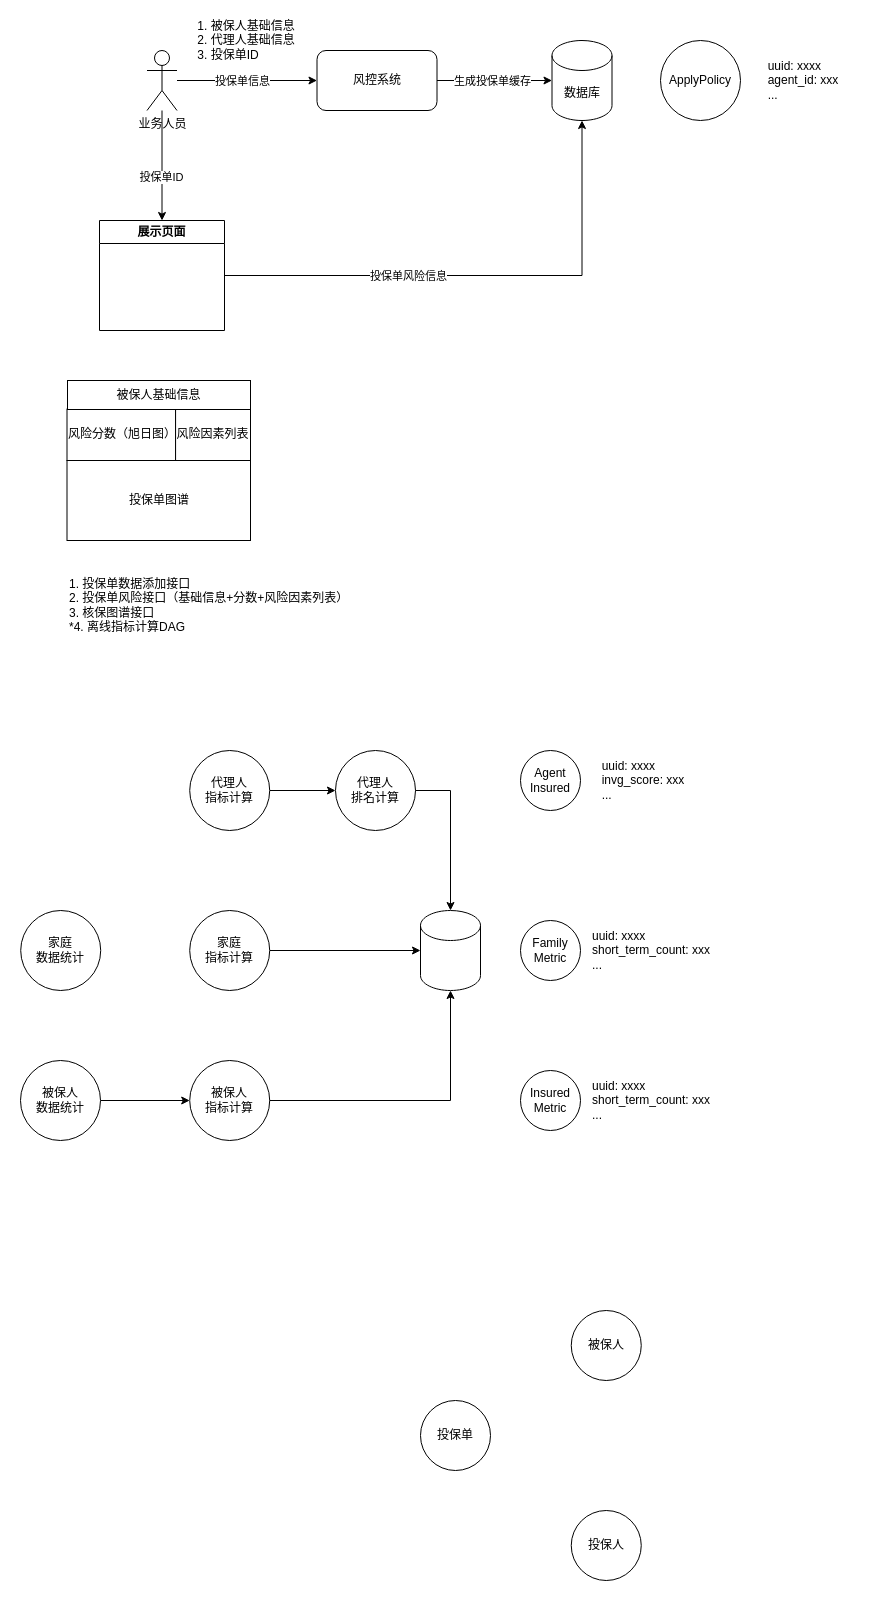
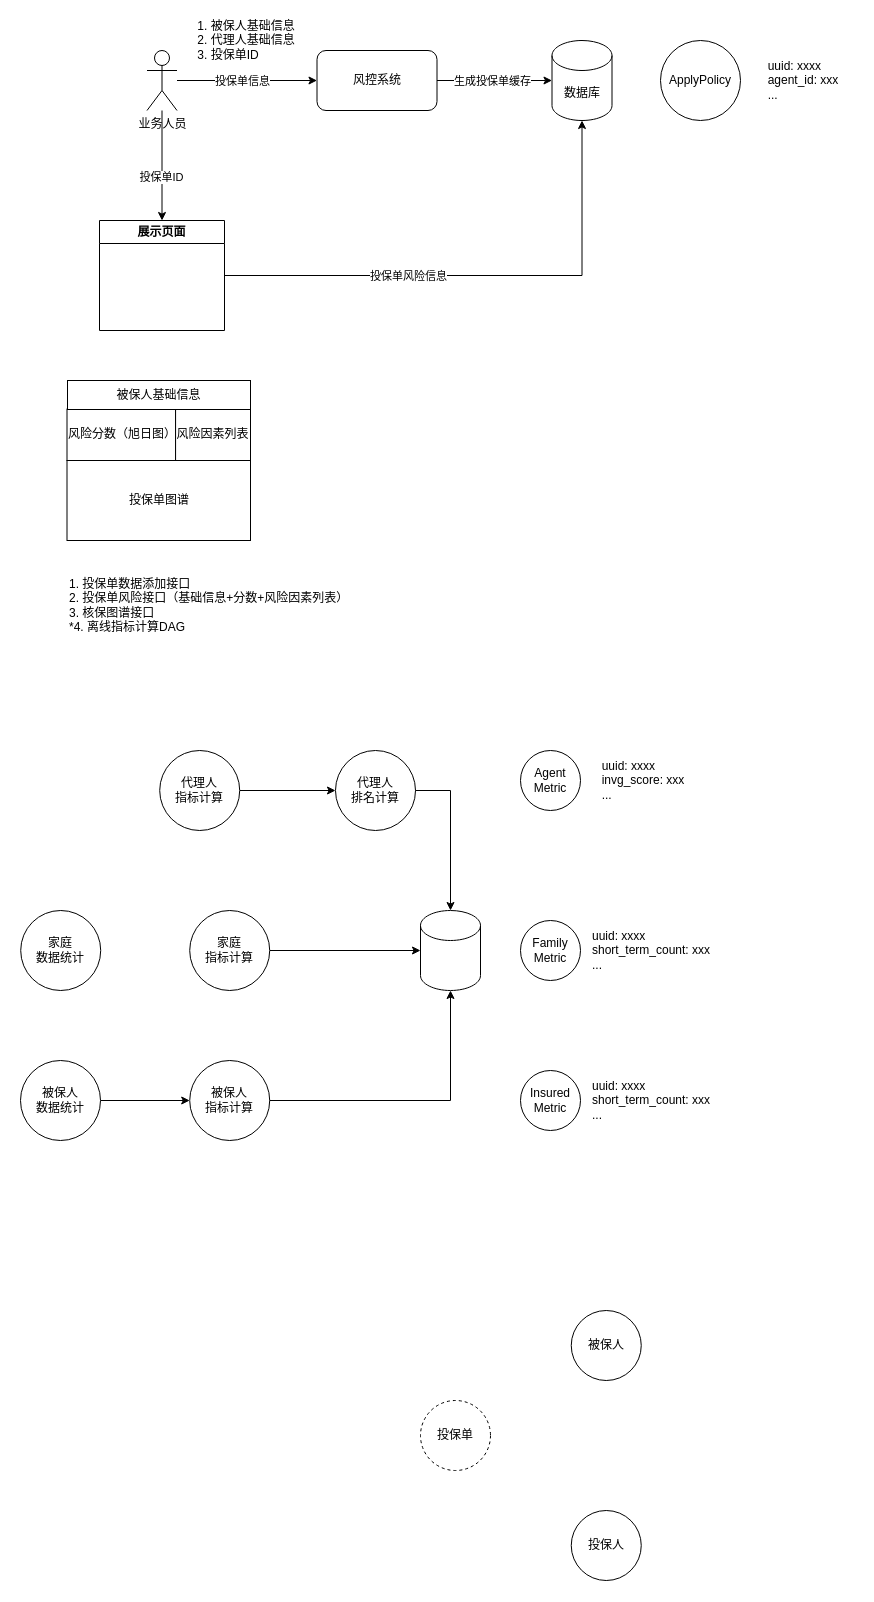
  <mxCell id="0" />
  <mxCell id="1" parent="0" />
  <mxCell id="2" style="edgeStyle=orthogonalEdgeStyle;rounded=0;orthogonalLoop=1;jettySize=auto;html=1;" parent="1" source="6" target="9" edge="1"><mxGeometry relative="1" as="geometry" /></mxCell>
  <mxCell id="3" value="投保单信息" style="edgeLabel;html=1;align=center;verticalAlign=middle;resizable=0;points=[];" parent="2" vertex="1" connectable="0"><mxGeometry x="-0.329" relative="1" as="geometry"><mxPoint x="18" as="offset" /></mxGeometry></mxCell>
  <mxCell id="4" style="edgeStyle=orthogonalEdgeStyle;rounded=0;orthogonalLoop=1;jettySize=auto;html=1;" parent="1" source="6" target="12" edge="1"><mxGeometry relative="1" as="geometry" /></mxCell>
  <mxCell id="5" value="投保单ID" style="edgeLabel;html=1;align=center;verticalAlign=middle;resizable=0;points=[];" parent="4" vertex="1" connectable="0"><mxGeometry x="0.173" y="-1" relative="1" as="geometry"><mxPoint y="1" as="offset" /></mxGeometry></mxCell>
  <mxCell id="6" value="业务人员" style="shape=umlActor;verticalLabelPosition=bottom;verticalAlign=top;html=1;outlineConnect=0;" parent="1" vertex="1"><mxGeometry x="146.5" y="50" width="30" height="60" as="geometry" /></mxCell>
  <mxCell id="7" style="edgeStyle=orthogonalEdgeStyle;rounded=0;orthogonalLoop=1;jettySize=auto;html=1;" parent="1" source="9" target="10" edge="1"><mxGeometry relative="1" as="geometry" /></mxCell>
  <mxCell id="8" value="生成投保单缓存" style="edgeLabel;html=1;align=center;verticalAlign=middle;resizable=0;points=[];" parent="7" vertex="1" connectable="0"><mxGeometry x="-0.478" relative="1" as="geometry"><mxPoint x="25" as="offset" /></mxGeometry></mxCell>
  <mxCell id="9" value="风控系统" style="rounded=1;whiteSpace=wrap;html=1;" parent="1" vertex="1"><mxGeometry x="316.5" y="50" width="120" height="60" as="geometry" /></mxCell>
  <mxCell id="10" value="数据库" style="shape=cylinder3;whiteSpace=wrap;html=1;boundedLbl=1;backgroundOutline=1;size=15;" parent="1" vertex="1"><mxGeometry x="551.5" y="40" width="60" height="80" as="geometry" /></mxCell>
  <mxCell id="11" value="1. 被保人基础信息&lt;br&gt;&lt;div style=&quot;text-align: left;&quot;&gt;&lt;span style=&quot;background-color: initial;&quot;&gt;2. 代理人基础信息&lt;/span&gt;&lt;/div&gt;&lt;div style=&quot;text-align: left;&quot;&gt;&lt;span style=&quot;background-color: initial;&quot;&gt;3. 投保单ID&lt;/span&gt;&lt;/div&gt;" style="text;html=1;strokeColor=none;fillColor=none;align=center;verticalAlign=middle;whiteSpace=wrap;rounded=0;" parent="1" vertex="1"><mxGeometry x="190" y="20" width="111.5" height="40" as="geometry" /></mxCell>
  <mxCell id="12" value="展示页面" style="swimlane;whiteSpace=wrap;html=1;" parent="1" vertex="1"><mxGeometry x="99" y="220" width="125" height="110" as="geometry" /></mxCell>
  <mxCell id="13" style="edgeStyle=orthogonalEdgeStyle;rounded=0;orthogonalLoop=1;jettySize=auto;html=1;entryX=0.5;entryY=1;entryDx=0;entryDy=0;entryPerimeter=0;" parent="1" source="12" target="10" edge="1"><mxGeometry relative="1" as="geometry" /></mxCell>
  <mxCell id="14" value="投保单风险信息" style="edgeLabel;html=1;align=center;verticalAlign=middle;resizable=0;points=[];" parent="13" vertex="1" connectable="0"><mxGeometry x="-0.44" relative="1" as="geometry"><mxPoint x="39" as="offset" /></mxGeometry></mxCell>
  <mxCell id="15" value="1. 投保单数据添加接口&lt;br&gt;2. 投保单风险接口（基础信息+分数+风险因素列表）&lt;br&gt;3. 核保图谱接口&lt;br&gt;*4. 离线指标计算DAG" style="text;html=1;strokeColor=none;fillColor=none;align=left;verticalAlign=middle;whiteSpace=wrap;rounded=0;" parent="1" vertex="1"><mxGeometry x="66.5" y="570" width="313.5" height="70" as="geometry" /></mxCell>
  <mxCell id="16" value="风险分数（旭日图）" style="rounded=0;whiteSpace=wrap;html=1;" parent="1" vertex="1"><mxGeometry x="66.5" y="408.57" width="108.571" height="51.429" as="geometry" /></mxCell>
  <mxCell id="17" value="风险因素列表" style="rounded=0;whiteSpace=wrap;html=1;" parent="1" vertex="1"><mxGeometry x="175.07" y="408.57" width="74.93" height="51.43" as="geometry" /></mxCell>
  <mxCell id="18" value="投保单图谱" style="rounded=0;whiteSpace=wrap;html=1;" parent="1" vertex="1"><mxGeometry x="66.5" y="460" width="183.5" height="80" as="geometry" /></mxCell>
  <mxCell id="19" value="被保人基础信息" style="rounded=0;whiteSpace=wrap;html=1;" parent="1" vertex="1"><mxGeometry x="67" y="380" width="183" height="29" as="geometry" /></mxCell>
  <mxCell id="20" value="家庭&lt;br&gt;数据统计" style="ellipse;whiteSpace=wrap;html=1;aspect=fixed;" parent="1" vertex="1"><mxGeometry x="20.21" y="910" width="80" height="80" as="geometry" /></mxCell>
  <mxCell id="21" style="edgeStyle=orthogonalEdgeStyle;rounded=0;orthogonalLoop=1;jettySize=auto;html=1;entryX=0;entryY=0.5;entryDx=0;entryDy=0;" parent="1" source="22" target="27" edge="1"><mxGeometry relative="1" as="geometry" /></mxCell>
  <mxCell id="22" value="被保人&lt;br&gt;数据统计" style="ellipse;whiteSpace=wrap;html=1;aspect=fixed;" parent="1" vertex="1"><mxGeometry x="20" y="1060" width="80" height="80" as="geometry" /></mxCell>
  <mxCell id="23" style="edgeStyle=orthogonalEdgeStyle;rounded=0;orthogonalLoop=1;jettySize=auto;html=1;entryX=0;entryY=0.5;entryDx=0;entryDy=0;" parent="1" source="24" target="28" edge="1"><mxGeometry relative="1" as="geometry" /></mxCell>
- <mxCell id="24" value="代理人&lt;br&gt;指标计算" style="ellipse;whiteSpace=wrap;html=1;aspect=fixed;" parent="1" vertex="1"><mxGeometry x="189.21" y="750" width="80" height="80" as="geometry" /></mxCell>
+ <mxCell id="24" value="代理人&lt;br&gt;指标计算" style="ellipse;whiteSpace=wrap;html=1;aspect=fixed;" parent="1" vertex="1"><mxGeometry x="159.21" y="750" width="80" height="80" as="geometry" /></mxCell>
  <mxCell id="25" style="edgeStyle=orthogonalEdgeStyle;rounded=0;orthogonalLoop=1;jettySize=auto;html=1;" parent="1" source="26" target="29" edge="1"><mxGeometry relative="1" as="geometry" /></mxCell>
  <mxCell id="26" value="家庭&lt;br&gt;指标计算" style="ellipse;whiteSpace=wrap;html=1;aspect=fixed;" parent="1" vertex="1"><mxGeometry x="189.21" y="910" width="80" height="80" as="geometry" /></mxCell>
  <mxCell id="27" value="被保人&lt;br&gt;指标计算" style="ellipse;whiteSpace=wrap;html=1;aspect=fixed;" parent="1" vertex="1"><mxGeometry x="189.21" y="1060" width="80" height="80" as="geometry" /></mxCell>
  <mxCell id="28" value="代理人&lt;br&gt;排名计算" style="ellipse;whiteSpace=wrap;html=1;aspect=fixed;" parent="1" vertex="1"><mxGeometry x="335" y="750" width="80" height="80" as="geometry" /></mxCell>
  <mxCell id="29" value="" style="shape=cylinder3;whiteSpace=wrap;html=1;boundedLbl=1;backgroundOutline=1;size=15;" parent="1" vertex="1"><mxGeometry x="420" y="910" width="60" height="80" as="geometry" /></mxCell>
  <mxCell id="30" style="edgeStyle=orthogonalEdgeStyle;rounded=0;orthogonalLoop=1;jettySize=auto;html=1;entryX=0.5;entryY=0;entryDx=0;entryDy=0;entryPerimeter=0;" parent="1" source="28" target="29" edge="1"><mxGeometry relative="1" as="geometry" /></mxCell>
  <mxCell id="31" style="edgeStyle=orthogonalEdgeStyle;rounded=0;orthogonalLoop=1;jettySize=auto;html=1;entryX=0.5;entryY=1;entryDx=0;entryDy=0;entryPerimeter=0;" parent="1" source="27" target="29" edge="1"><mxGeometry relative="1" as="geometry" /></mxCell>
  <mxCell id="32" value="" style="group" parent="1" vertex="1" connectable="0"><mxGeometry x="520" y="750" width="171.5" height="60" as="geometry" /></mxCell>
- <mxCell id="33" value="Agent&lt;br&gt;Insured" style="ellipse;whiteSpace=wrap;html=1;aspect=fixed;" parent="32" vertex="1"><mxGeometry width="60" height="60" as="geometry" /></mxCell>
+ <mxCell id="33" value="Agent&lt;br&gt;Metric" style="ellipse;whiteSpace=wrap;html=1;aspect=fixed;" parent="32" vertex="1"><mxGeometry width="60" height="60" as="geometry" /></mxCell>
  <mxCell id="34" value="&lt;div style=&quot;text-align: left;&quot;&gt;&lt;span style=&quot;background-color: initial;&quot;&gt;uuid: xxxx&lt;/span&gt;&lt;/div&gt;&lt;div style=&quot;text-align: left;&quot;&gt;&lt;span style=&quot;background-color: initial;&quot;&gt;invg_score: xxx&lt;/span&gt;&lt;/div&gt;&lt;div style=&quot;text-align: left;&quot;&gt;&lt;span style=&quot;background-color: initial;&quot;&gt;...&lt;/span&gt;&lt;/div&gt;" style="text;html=1;strokeColor=none;fillColor=none;align=center;verticalAlign=middle;whiteSpace=wrap;rounded=0;" parent="32" vertex="1"><mxGeometry x="73.5" y="15" width="98" height="30" as="geometry" /></mxCell>
  <mxCell id="35" value="" style="group" parent="1" vertex="1" connectable="0"><mxGeometry x="520" y="920" width="220" height="60" as="geometry" /></mxCell>
  <mxCell id="36" value="Family&lt;br&gt;Metric" style="ellipse;whiteSpace=wrap;html=1;aspect=fixed;" parent="35" vertex="1"><mxGeometry width="60" height="60" as="geometry" /></mxCell>
  <mxCell id="37" value="&lt;div style=&quot;text-align: left;&quot;&gt;&lt;span style=&quot;background-color: initial;&quot;&gt;uuid: xxxx&lt;/span&gt;&lt;/div&gt;&lt;div style=&quot;text-align: left;&quot;&gt;&lt;span style=&quot;background-color: initial;&quot;&gt;short_term_count: xxx&lt;/span&gt;&lt;/div&gt;&lt;div style=&quot;text-align: left;&quot;&gt;&lt;span style=&quot;background-color: initial;&quot;&gt;...&lt;/span&gt;&lt;/div&gt;" style="text;html=1;strokeColor=none;fillColor=none;align=center;verticalAlign=middle;whiteSpace=wrap;rounded=0;" parent="35" vertex="1"><mxGeometry x="68.496" y="15" width="125.714" height="30" as="geometry" /></mxCell>
  <mxCell id="38" value="" style="group" parent="1" vertex="1" connectable="0"><mxGeometry x="520" y="1070" width="220" height="60" as="geometry" /></mxCell>
  <mxCell id="39" value="Insured&lt;br&gt;Metric" style="ellipse;whiteSpace=wrap;html=1;aspect=fixed;" parent="38" vertex="1"><mxGeometry width="60" height="60" as="geometry" /></mxCell>
  <mxCell id="40" value="&lt;div style=&quot;text-align: left;&quot;&gt;&lt;span style=&quot;background-color: initial;&quot;&gt;uuid: xxxx&lt;/span&gt;&lt;/div&gt;&lt;div style=&quot;text-align: left;&quot;&gt;&lt;span style=&quot;background-color: initial;&quot;&gt;short_term_count: xxx&lt;/span&gt;&lt;/div&gt;&lt;div style=&quot;text-align: left;&quot;&gt;&lt;span style=&quot;background-color: initial;&quot;&gt;...&lt;/span&gt;&lt;/div&gt;" style="text;html=1;strokeColor=none;fillColor=none;align=center;verticalAlign=middle;whiteSpace=wrap;rounded=0;" parent="38" vertex="1"><mxGeometry x="68.496" y="15" width="125.714" height="30" as="geometry" /></mxCell>
  <mxCell id="41" value="" style="group" parent="1" vertex="1" connectable="0"><mxGeometry x="680" y="60" width="171.5" height="60" as="geometry" /></mxCell>
  <mxCell id="42" value="ApplyPolicy" style="ellipse;whiteSpace=wrap;html=1;aspect=fixed;" parent="41" vertex="1"><mxGeometry x="-20" y="-20" width="80" height="80" as="geometry" /></mxCell>
  <mxCell id="43" value="&lt;div style=&quot;text-align: left;&quot;&gt;&lt;span style=&quot;background-color: initial;&quot;&gt;uuid: xxxx&lt;/span&gt;&lt;/div&gt;&lt;div style=&quot;text-align: left;&quot;&gt;&lt;span style=&quot;background-color: initial;&quot;&gt;agent_id: xxx&lt;/span&gt;&lt;/div&gt;&lt;div style=&quot;text-align: left;&quot;&gt;&lt;span style=&quot;background-color: initial;&quot;&gt;...&lt;/span&gt;&lt;/div&gt;" style="text;html=1;strokeColor=none;fillColor=none;align=center;verticalAlign=middle;whiteSpace=wrap;rounded=0;" parent="41" vertex="1"><mxGeometry x="73.5" y="5" width="98" height="30" as="geometry" /></mxCell>
- <mxCell id="44" value="投保单" style="ellipse;whiteSpace=wrap;html=1;aspect=fixed;" vertex="1" parent="1"><mxGeometry x="420" y="1400" width="70" height="70" as="geometry" /></mxCell>
+ <mxCell id="44" value="投保单" style="ellipse;whiteSpace=wrap;html=1;aspect=fixed;dashed=1;" vertex="1" parent="1"><mxGeometry x="420" y="1400" width="70" height="70" as="geometry" /></mxCell>
  <mxCell id="45" value="被保人" style="ellipse;whiteSpace=wrap;html=1;aspect=fixed;" vertex="1" parent="1"><mxGeometry x="570.75" y="1310" width="70" height="70" as="geometry" /></mxCell>
  <mxCell id="46" value="投保人" style="ellipse;whiteSpace=wrap;html=1;aspect=fixed;" vertex="1" parent="1"><mxGeometry x="570.75" y="1510" width="70" height="70" as="geometry" /></mxCell>
